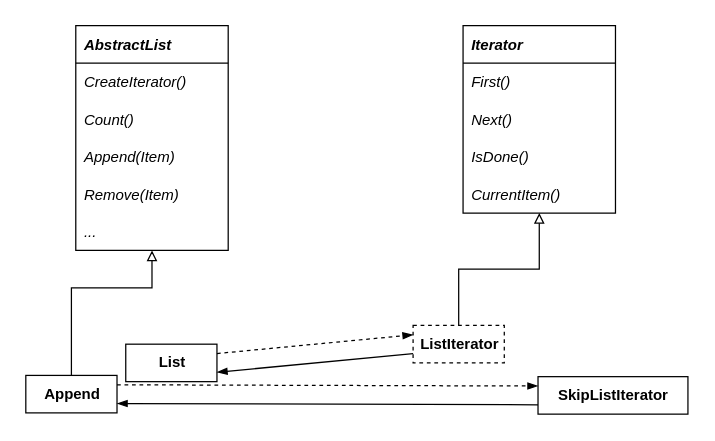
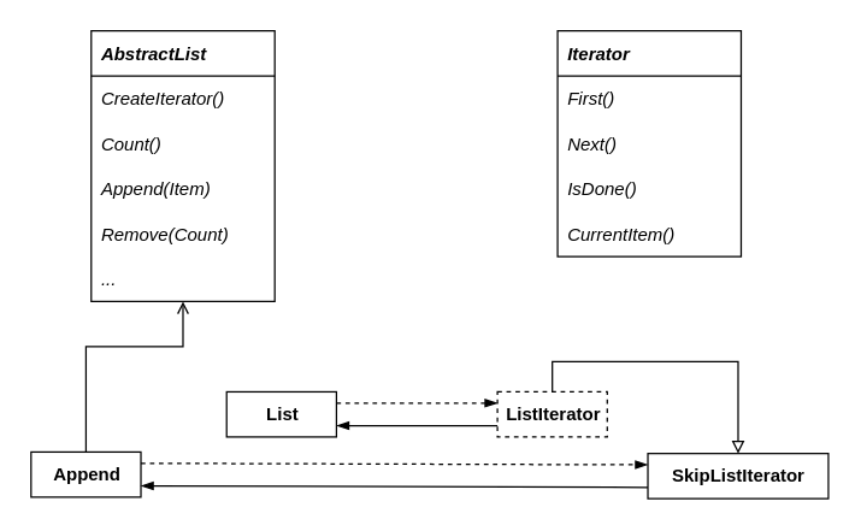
  <mxCell id="0" />
  <mxCell id="1" parent="0" />
  <mxCell id="2" value="AbstractList" style="swimlane;fontStyle=3;childLayout=stackLayout;horizontal=1;startSize=30;fillColor=none;horizontalStack=0;resizeParent=1;resizeParentMax=0;resizeLast=0;collapsible=0;marginBottom=0;fontSize=12;swimlaneHead=1;swimlaneBody=1;connectable=1;allowArrows=1;dropTarget=1;align=left;spacingLeft=5;" vertex="1" parent="1"><mxGeometry x="60" y="20" width="122" height="180" as="geometry"><mxRectangle x="245" y="370" width="90" height="26" as="alternateBounds" /></mxGeometry></mxCell>
  <mxCell id="3" value="CreateIterator()" style="text;strokeColor=none;fillColor=none;align=left;verticalAlign=middle;spacingLeft=5;spacingRight=4;overflow=hidden;rotatable=0;points=[[0,0.5],[1,0.5]];portConstraint=eastwest;fontSize=12;fontStyle=2;connectable=0;" vertex="1" parent="2"><mxGeometry y="30" width="122" height="30" as="geometry" /></mxCell>
  <mxCell id="4" value="Count()" style="text;strokeColor=none;fillColor=none;align=left;verticalAlign=middle;spacingLeft=5;spacingRight=4;overflow=hidden;rotatable=0;points=[[0,0.5],[1,0.5]];portConstraint=eastwest;fontSize=12;fontStyle=2;connectable=0;" vertex="1" parent="2"><mxGeometry y="60" width="122" height="30" as="geometry" /></mxCell>
  <mxCell id="5" value="Append(Item)" style="text;strokeColor=none;fillColor=none;align=left;verticalAlign=middle;spacingLeft=5;spacingRight=4;overflow=hidden;rotatable=0;points=[[0,0.5],[1,0.5]];portConstraint=eastwest;fontSize=12;fontStyle=2;connectable=0;" vertex="1" parent="2"><mxGeometry y="90" width="122" height="30" as="geometry" /></mxCell>
- <mxCell id="6" value="Remove(Item)" style="text;strokeColor=none;fillColor=none;align=left;verticalAlign=middle;spacingLeft=5;spacingRight=4;overflow=hidden;rotatable=0;points=[[0,0.5],[1,0.5]];portConstraint=eastwest;fontSize=12;fontStyle=2;connectable=0;" vertex="1" parent="2"><mxGeometry y="120" width="122" height="30" as="geometry" /></mxCell>
+ <mxCell id="6" value="Remove(Count)" style="text;strokeColor=none;fillColor=none;align=left;verticalAlign=middle;spacingLeft=5;spacingRight=4;overflow=hidden;rotatable=0;points=[[0,0.5],[1,0.5]];portConstraint=eastwest;fontSize=12;fontStyle=2;connectable=0;" vertex="1" parent="2"><mxGeometry y="120" width="122" height="30" as="geometry" /></mxCell>
  <mxCell id="7" value="..." style="text;strokeColor=none;fillColor=none;align=left;verticalAlign=middle;spacingLeft=5;spacingRight=4;overflow=hidden;rotatable=0;points=[[0,0.5],[1,0.5]];portConstraint=eastwest;fontSize=12;fontStyle=2;connectable=0;" vertex="1" parent="2"><mxGeometry y="150" width="122" height="30" as="geometry" /></mxCell>
  <mxCell id="8" value="Iterator" style="swimlane;fontStyle=3;childLayout=stackLayout;horizontal=1;startSize=30;fillColor=none;horizontalStack=0;resizeParent=1;resizeParentMax=0;resizeLast=0;collapsible=0;marginBottom=0;fontSize=12;swimlaneHead=1;swimlaneBody=1;connectable=1;allowArrows=1;dropTarget=1;align=left;spacingLeft=5;" vertex="1" parent="1"><mxGeometry x="370" y="20" width="122" height="150" as="geometry"><mxRectangle x="245" y="370" width="90" height="26" as="alternateBounds" /></mxGeometry></mxCell>
  <mxCell id="9" value="First()" style="text;strokeColor=none;fillColor=none;align=left;verticalAlign=middle;spacingLeft=5;spacingRight=4;overflow=hidden;rotatable=0;points=[[0,0.5],[1,0.5]];portConstraint=eastwest;fontSize=12;fontStyle=2;connectable=0;" vertex="1" parent="8"><mxGeometry y="30" width="122" height="30" as="geometry" /></mxCell>
  <mxCell id="10" value="Next()" style="text;strokeColor=none;fillColor=none;align=left;verticalAlign=middle;spacingLeft=5;spacingRight=4;overflow=hidden;rotatable=0;points=[[0,0.5],[1,0.5]];portConstraint=eastwest;fontSize=12;fontStyle=2;connectable=0;" vertex="1" parent="8"><mxGeometry y="60" width="122" height="30" as="geometry" /></mxCell>
  <mxCell id="11" value="IsDone()" style="text;strokeColor=none;fillColor=none;align=left;verticalAlign=middle;spacingLeft=5;spacingRight=4;overflow=hidden;rotatable=0;points=[[0,0.5],[1,0.5]];portConstraint=eastwest;fontSize=12;fontStyle=2;connectable=0;" vertex="1" parent="8"><mxGeometry y="90" width="122" height="30" as="geometry" /></mxCell>
  <mxCell id="12" value="CurrentItem()" style="text;strokeColor=none;fillColor=none;align=left;verticalAlign=middle;spacingLeft=5;spacingRight=4;overflow=hidden;rotatable=0;points=[[0,0.5],[1,0.5]];portConstraint=eastwest;fontSize=12;fontStyle=2;connectable=0;" vertex="1" parent="8"><mxGeometry y="120" width="122" height="30" as="geometry" /></mxCell>
- <mxCell id="13" value="&lt;b&gt;List&lt;/b&gt;" style="html=1;fontSize=12;startSize=25;arcSize=12;spacing=2;fillColor=none;" vertex="1" parent="1"><mxGeometry x="100" y="275" width="73" height="30" as="geometry" /></mxCell>
+ <mxCell id="13" value="&lt;b&gt;List&lt;/b&gt;" style="html=1;fontSize=12;startSize=25;arcSize=12;spacing=2;fillColor=none;" vertex="1" parent="1"><mxGeometry x="150" y="260" width="73" height="30" as="geometry" /></mxCell>
  <mxCell id="14" value="&lt;b&gt;Append&lt;/b&gt;" style="html=1;fontSize=12;startSize=25;arcSize=12;spacing=2;fillColor=none;" vertex="1" parent="1"><mxGeometry x="20" y="300" width="73" height="30" as="geometry" /></mxCell>
  <mxCell id="15" value="&lt;b&gt;ListIterator&lt;/b&gt;" style="html=1;fontSize=12;startSize=25;arcSize=12;spacing=2;fillColor=none;dashed=1;" vertex="1" parent="1"><mxGeometry x="330" y="260" width="73" height="30" as="geometry" /></mxCell>
  <mxCell id="16" value="&lt;b&gt;SkipListIterator&lt;/b&gt;" style="html=1;fontSize=12;startSize=25;arcSize=12;spacing=2;fillColor=none;" vertex="1" parent="1"><mxGeometry x="430" y="301" width="120" height="30" as="geometry" /></mxCell>
- <mxCell id="17" value="" style="edgeStyle=orthogonalEdgeStyle;rounded=0;orthogonalLoop=1;jettySize=auto;html=1;fontSize=12;startSize=30;endArrow=block;endFill=0;exitX=0.5;exitY=0;exitDx=0;exitDy=0;entryX=0.5;entryY=1;entryDx=0;entryDy=0;" edge="1" parent="1" source="14" target="2"><mxGeometry relative="1" as="geometry"><mxPoint x="197" y="270" as="sourcePoint" /><mxPoint x="100" y="220" as="targetPoint" /><Array as="points"><mxPoint x="57" y="230" /><mxPoint x="121" y="230" /></Array></mxGeometry></mxCell>
- <mxCell id="18" value="" style="edgeStyle=orthogonalEdgeStyle;rounded=0;orthogonalLoop=1;jettySize=auto;html=1;fontSize=12;startSize=30;endArrow=block;endFill=0;exitX=0.5;exitY=0;exitDx=0;exitDy=0;entryX=0.5;entryY=1;entryDx=0;entryDy=0;" edge="1" parent="1" source="15" target="8"><mxGeometry relative="1" as="geometry"><mxPoint x="310" y="244" as="sourcePoint" /><mxPoint x="440" y="170" as="targetPoint" /></mxGeometry></mxCell>
+ <mxCell id="17" value="" style="edgeStyle=orthogonalEdgeStyle;rounded=0;orthogonalLoop=1;jettySize=auto;html=1;fontSize=12;startSize=30;endArrow=open;endFill=0;exitX=0.5;exitY=0;exitDx=0;exitDy=0;entryX=0.5;entryY=1;entryDx=0;entryDy=0;" edge="1" parent="1" source="14" target="2"><mxGeometry relative="1" as="geometry"><mxPoint x="197" y="270" as="sourcePoint" /><mxPoint x="100" y="220" as="targetPoint" /><Array as="points"><mxPoint x="57" y="230" /><mxPoint x="121" y="230" /></Array></mxGeometry></mxCell>
+ <mxCell id="18" value="" style="edgeStyle=orthogonalEdgeStyle;rounded=0;orthogonalLoop=1;jettySize=auto;html=1;fontSize=12;startSize=30;endArrow=block;endFill=0;exitX=0.5;exitY=0;exitDx=0;exitDy=0;" edge="1" parent="1" source="15" target="16"><mxGeometry relative="1" as="geometry"><mxPoint x="310" y="244" as="sourcePoint" /><mxPoint x="440" y="170" as="targetPoint" /></mxGeometry></mxCell>
  <mxCell id="19" value="" style="endArrow=blockThin;html=1;rounded=0;endFill=1;entryX=1;entryY=0.75;entryDx=0;entryDy=0;exitX=0;exitY=0.75;exitDx=0;exitDy=0;" edge="1" parent="1" source="15" target="13"><mxGeometry width="50" height="50" relative="1" as="geometry"><mxPoint x="290" y="270" as="sourcePoint" /><mxPoint x="340" y="220" as="targetPoint" /></mxGeometry></mxCell>
  <mxCell id="20" value="" style="endArrow=blockThin;html=1;rounded=0;endFill=1;entryX=0;entryY=0.25;entryDx=0;entryDy=0;exitX=1;exitY=0.25;exitDx=0;exitDy=0;dashed=1;" edge="1" parent="1" source="13" target="15"><mxGeometry width="50" height="50" relative="1" as="geometry"><mxPoint x="340" y="293" as="sourcePoint" /><mxPoint x="233" y="293" as="targetPoint" /></mxGeometry></mxCell>
  <mxCell id="21" value="" style="endArrow=blockThin;html=1;rounded=0;endFill=1;entryX=1;entryY=0.75;entryDx=0;entryDy=0;exitX=0;exitY=0.75;exitDx=0;exitDy=0;" edge="1" parent="1" source="16" target="14"><mxGeometry width="50" height="50" relative="1" as="geometry"><mxPoint x="340" y="293" as="sourcePoint" /><mxPoint x="233" y="293" as="targetPoint" /></mxGeometry></mxCell>
  <mxCell id="22" value="" style="endArrow=blockThin;html=1;rounded=0;endFill=1;entryX=0;entryY=0.25;entryDx=0;entryDy=0;exitX=1;exitY=0.25;exitDx=0;exitDy=0;dashed=1;" edge="1" parent="1" source="14" target="16"><mxGeometry width="50" height="50" relative="1" as="geometry"><mxPoint x="233" y="278" as="sourcePoint" /><mxPoint x="340" y="278" as="targetPoint" /></mxGeometry></mxCell>
